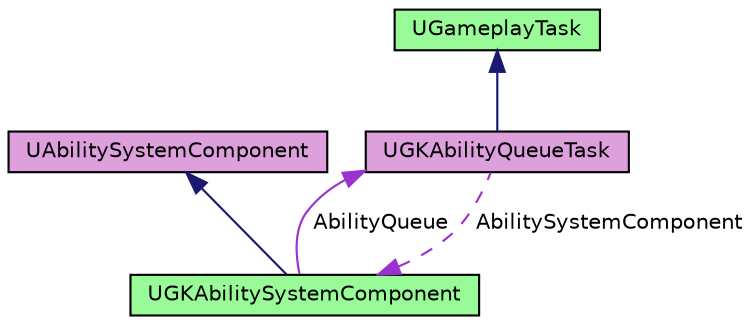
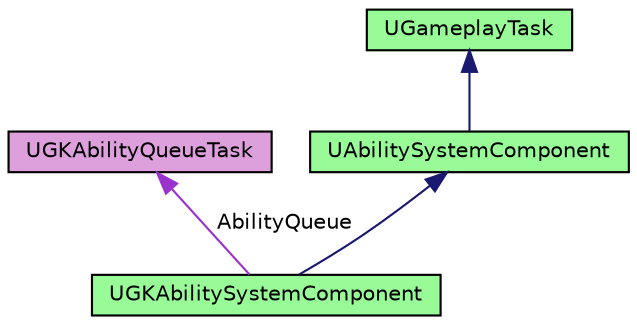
  digraph {
    node [color=black fillcolor=plum fontname=Helvetica fontsize=10 shape=record style=filled]
    edge [color=darkorchid3 dir=back fontname=Helvetica fontsize=10 labelfontname=Helvetica labelfontsize=10 style=solid]
    n1 [fontcolor=black height=0.2 label=UGKAbilityQueueTask width=0.4]
    n2 [fillcolor=palegreen height=0.2 label=UGKAbilitySystemComponent width=0.4]
    n3 [fillcolor=palegreen height=0.2 label=UGameplayTask width=0.4]
-   n4 [height=0.2 label=UAbilitySystemComponent width=0.4]
+   n4 [fillcolor=palegreen height=0.2 label=UAbilitySystemComponent width=0.4]
    n1 -> n2 [label=" AbilityQueue"]
-   n2 -> n1 [label=" AbilitySystemComponent" style=dashed]
-   n3 -> n1 [color=midnightblue]
+   n3 -> n4 [color=midnightblue]
    n4 -> n2 [color=midnightblue]
  }
